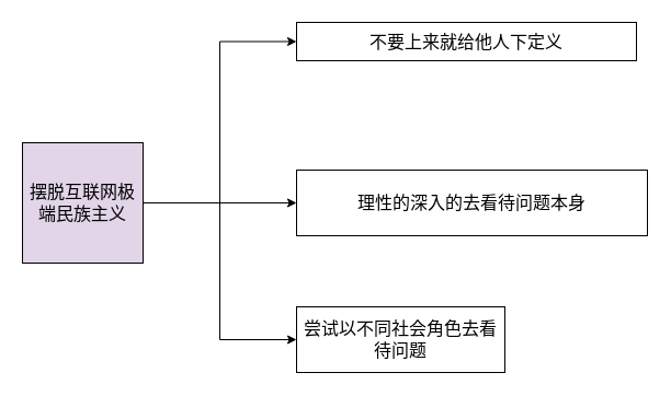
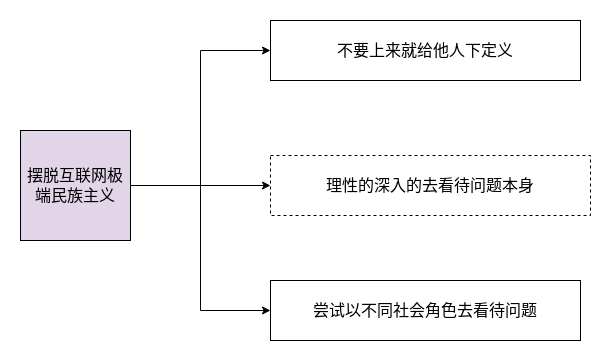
  <mxCell id="0" />
  <mxCell id="1" parent="0" />
  <mxCell id="2" style="edgeStyle=orthogonalEdgeStyle;rounded=0;orthogonalLoop=1;jettySize=auto;html=1;exitX=1;exitY=0.5;exitDx=0;exitDy=0;entryX=0;entryY=0.5;entryDx=0;entryDy=0;" edge="1" parent="1" source="5" target="6"><mxGeometry relative="1" as="geometry" /></mxCell>
  <mxCell id="3" style="edgeStyle=orthogonalEdgeStyle;rounded=0;orthogonalLoop=1;jettySize=auto;html=1;exitX=1;exitY=0.5;exitDx=0;exitDy=0;entryX=0;entryY=0.5;entryDx=0;entryDy=0;" edge="1" parent="1" source="5" target="7"><mxGeometry relative="1" as="geometry" /></mxCell>
  <mxCell id="4" style="edgeStyle=orthogonalEdgeStyle;rounded=0;orthogonalLoop=1;jettySize=auto;html=1;entryX=0;entryY=0.5;entryDx=0;entryDy=0;" edge="1" parent="1" source="5" target="8"><mxGeometry relative="1" as="geometry" /></mxCell>
  <mxCell id="5" value="&lt;font style=&quot;font-size: 16px;&quot;&gt;摆脱互联网极端民族主义&lt;/font&gt;" style="whiteSpace=wrap;html=1;aspect=fixed;fillColor=#e1d5e7;" vertex="1" parent="1"><mxGeometry x="20" y="130" width="110" height="110" as="geometry" /></mxCell>
- <mxCell id="6" value="&lt;font style=&quot;font-size: 16px;&quot;&gt;尝试以不同社会角色去看待问题&lt;/font&gt;" style="rounded=0;whiteSpace=wrap;html=1;" vertex="1" parent="1"><mxGeometry x="270" y="280" width="190" height="60" as="geometry" /></mxCell>
- <mxCell id="7" value="&lt;font style=&quot;font-size: 16px;&quot;&gt;理性的深入的去看待问题本身&lt;/font&gt;" style="rounded=0;whiteSpace=wrap;html=1;" vertex="1" parent="1"><mxGeometry x="270" y="155" width="320" height="60" as="geometry" /></mxCell>
- <mxCell id="8" value="&lt;font style=&quot;font-size: 16px;&quot;&gt;不要上来就给他人下定义&lt;/font&gt;" style="rounded=0;whiteSpace=wrap;html=1;" vertex="1" parent="1"><mxGeometry x="270" y="20" width="310" height="35" as="geometry" /></mxCell>
+ <mxCell id="6" value="&lt;font style=&quot;font-size: 16px;&quot;&gt;尝试以不同社会角色去看待问题&lt;/font&gt;" style="rounded=0;whiteSpace=wrap;html=1;" vertex="1" parent="1"><mxGeometry x="270" y="280" width="310" height="60" as="geometry" /></mxCell>
+ <mxCell id="7" value="&lt;font style=&quot;font-size: 16px;&quot;&gt;理性的深入的去看待问题本身&lt;/font&gt;" style="rounded=0;whiteSpace=wrap;html=1;dashed=1;" vertex="1" parent="1"><mxGeometry x="270" y="155" width="320" height="60" as="geometry" /></mxCell>
+ <mxCell id="8" value="&lt;font style=&quot;font-size: 16px;&quot;&gt;不要上来就给他人下定义&lt;/font&gt;" style="rounded=0;whiteSpace=wrap;html=1;" vertex="1" parent="1"><mxGeometry x="270" y="20" width="310" height="60" as="geometry" /></mxCell>
